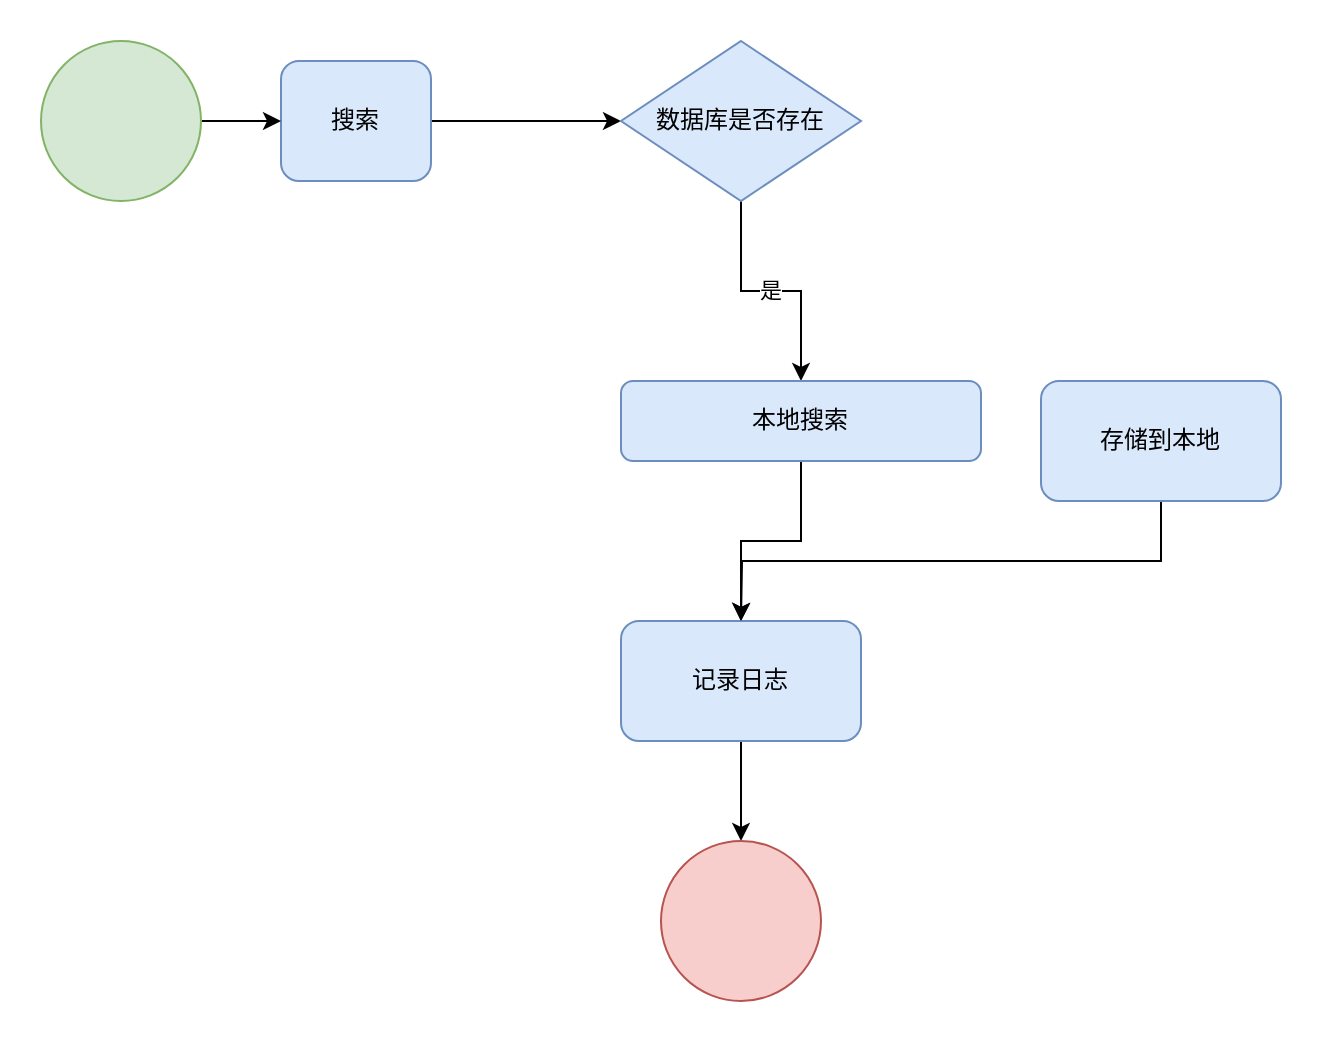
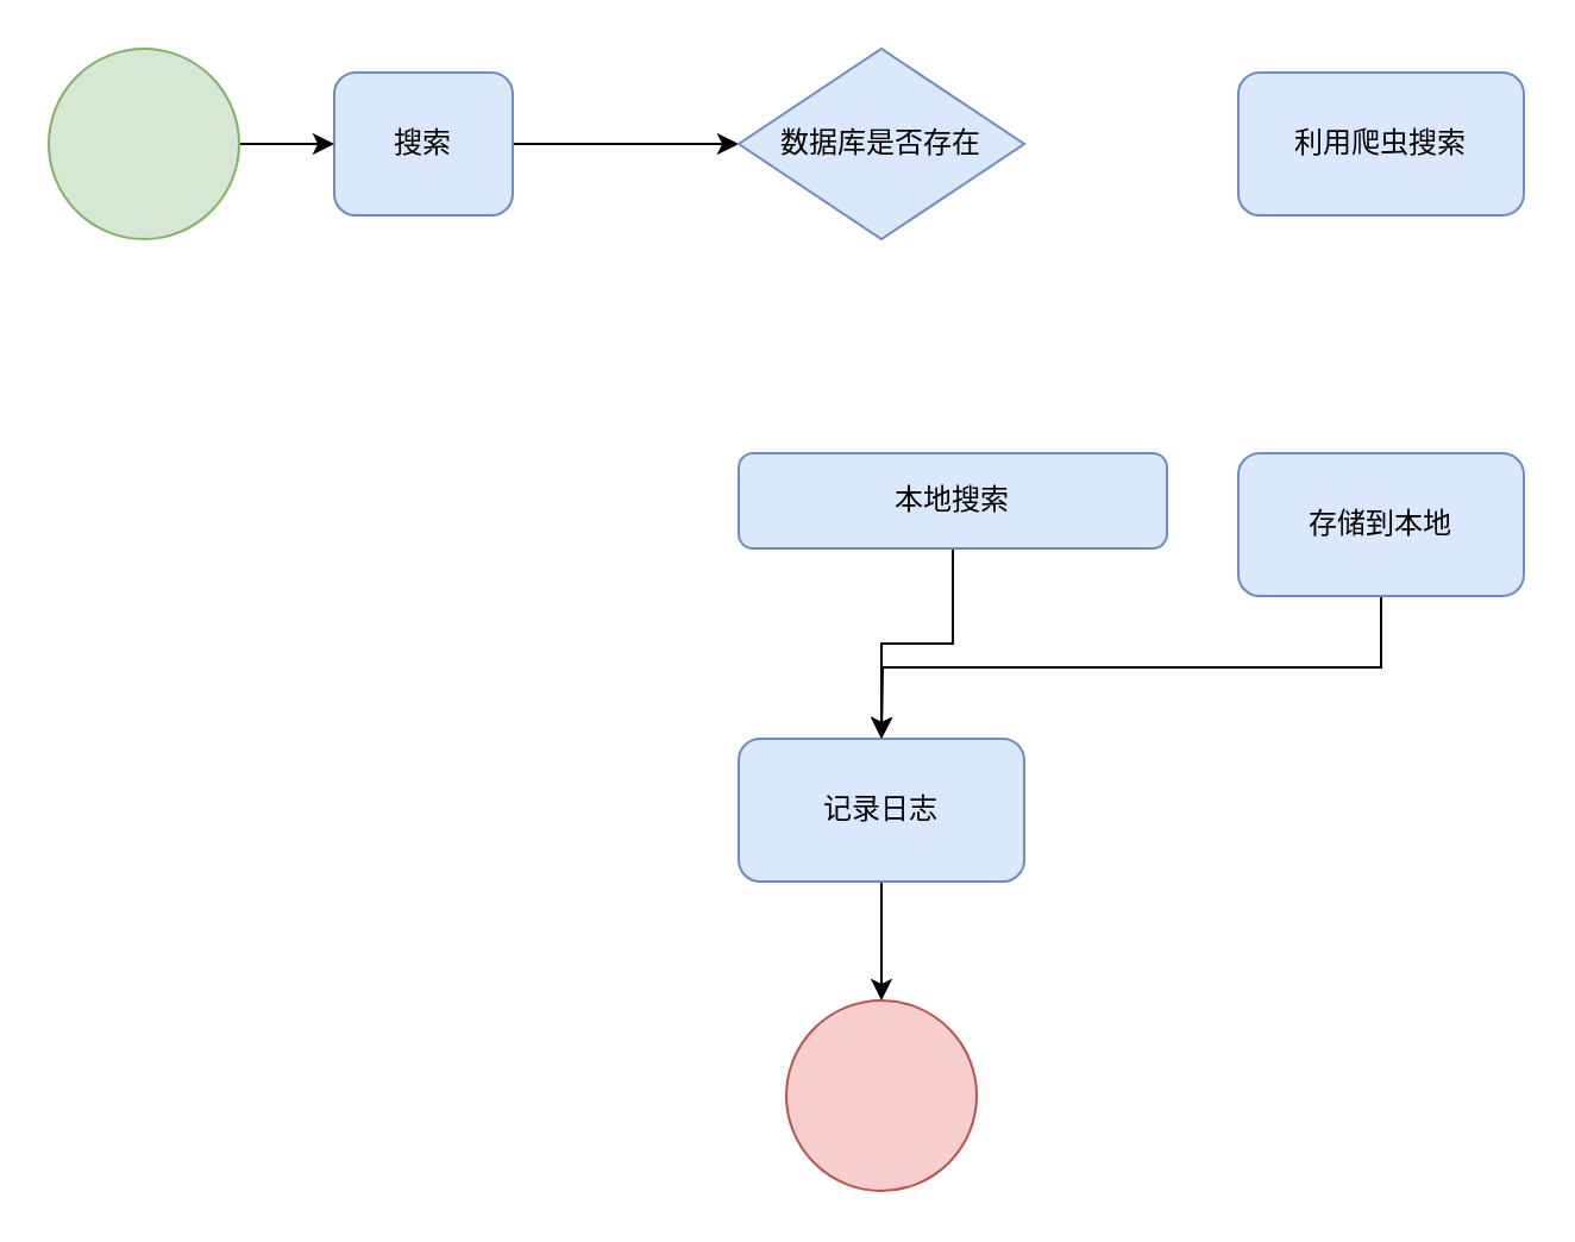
  <mxCell id="0" />
  <mxCell id="1" parent="0" />
  <mxCell id="2" value="" style="edgeStyle=orthogonalEdgeStyle;rounded=0;orthogonalLoop=1;jettySize=auto;html=1;" edge="1" parent="1" source="3" target="5"><mxGeometry relative="1" as="geometry" /></mxCell>
  <mxCell id="3" value="搜索" style="rounded=1;whiteSpace=wrap;html=1;fillColor=#dae8fc;strokeColor=#6c8ebf;" vertex="1" parent="1"><mxGeometry x="140" y="30" width="75" height="60" as="geometry" /></mxCell>
- <mxCell id="4" value="是" style="edgeStyle=orthogonalEdgeStyle;rounded=0;orthogonalLoop=1;jettySize=auto;html=1;" edge="1" parent="1" source="5" target="7"><mxGeometry relative="1" as="geometry" /></mxCell>
  <mxCell id="5" value="数据库是否存在" style="rhombus;whiteSpace=wrap;html=1;fillColor=#dae8fc;strokeColor=#6c8ebf;" vertex="1" parent="1"><mxGeometry x="310" y="20" width="120" height="80" as="geometry" /></mxCell>
  <mxCell id="6" value="" style="edgeStyle=orthogonalEdgeStyle;rounded=0;orthogonalLoop=1;jettySize=auto;html=1;" edge="1" parent="1" source="7" target="10"><mxGeometry relative="1" as="geometry" /></mxCell>
  <mxCell id="7" value="本地搜索" style="rounded=1;whiteSpace=wrap;html=1;fillColor=#dae8fc;strokeColor=#6c8ebf;" vertex="1" parent="1"><mxGeometry x="310" y="190" width="180" height="40" as="geometry" /></mxCell>
+ <mxCell id="8" value="利用爬虫搜索" style="rounded=1;whiteSpace=wrap;html=1;fillColor=#dae8fc;strokeColor=#6c8ebf;" vertex="1" parent="1"><mxGeometry x="520" y="30" width="120" height="60" as="geometry" /></mxCell>
  <mxCell id="9" value="" style="edgeStyle=orthogonalEdgeStyle;rounded=0;orthogonalLoop=1;jettySize=auto;html=1;" edge="1" parent="1" source="10" target="15"><mxGeometry relative="1" as="geometry" /></mxCell>
  <mxCell id="10" value="记录日志" style="rounded=1;whiteSpace=wrap;html=1;fillColor=#dae8fc;strokeColor=#6c8ebf;" vertex="1" parent="1"><mxGeometry x="310" y="310" width="120" height="60" as="geometry" /></mxCell>
  <mxCell id="11" value="" style="edgeStyle=orthogonalEdgeStyle;rounded=0;orthogonalLoop=1;jettySize=auto;html=1;" edge="1" parent="1" source="12" target="3"><mxGeometry relative="1" as="geometry" /></mxCell>
  <mxCell id="12" value="" style="ellipse;whiteSpace=wrap;html=1;aspect=fixed;fillColor=#d5e8d4;strokeColor=#82b366;" vertex="1" parent="1"><mxGeometry x="20" y="20" width="80" height="80" as="geometry" /></mxCell>
  <mxCell id="13" style="edgeStyle=orthogonalEdgeStyle;rounded=0;orthogonalLoop=1;jettySize=auto;html=1;exitX=0.5;exitY=1;exitDx=0;exitDy=0;" edge="1" parent="1" source="14"><mxGeometry relative="1" as="geometry"><mxPoint x="370" y="310" as="targetPoint" /></mxGeometry></mxCell>
  <mxCell id="14" value="存储到本地" style="rounded=1;whiteSpace=wrap;html=1;fillColor=#dae8fc;strokeColor=#6c8ebf;" vertex="1" parent="1"><mxGeometry x="520" y="190" width="120" height="60" as="geometry" /></mxCell>
  <mxCell id="15" value="" style="ellipse;whiteSpace=wrap;html=1;aspect=fixed;fillColor=#f8cecc;strokeColor=#b85450;" vertex="1" parent="1"><mxGeometry x="330" y="420" width="80" height="80" as="geometry" /></mxCell>
